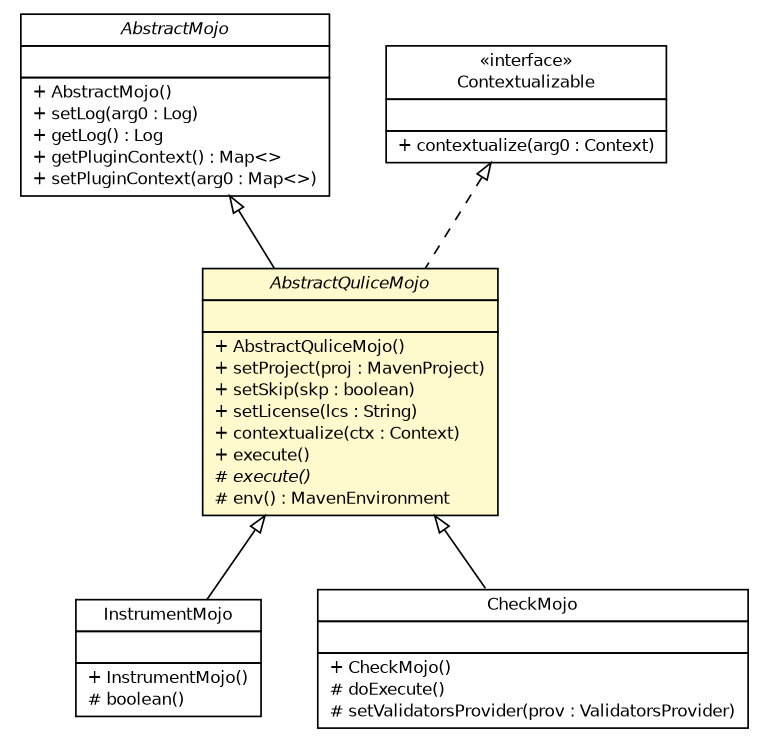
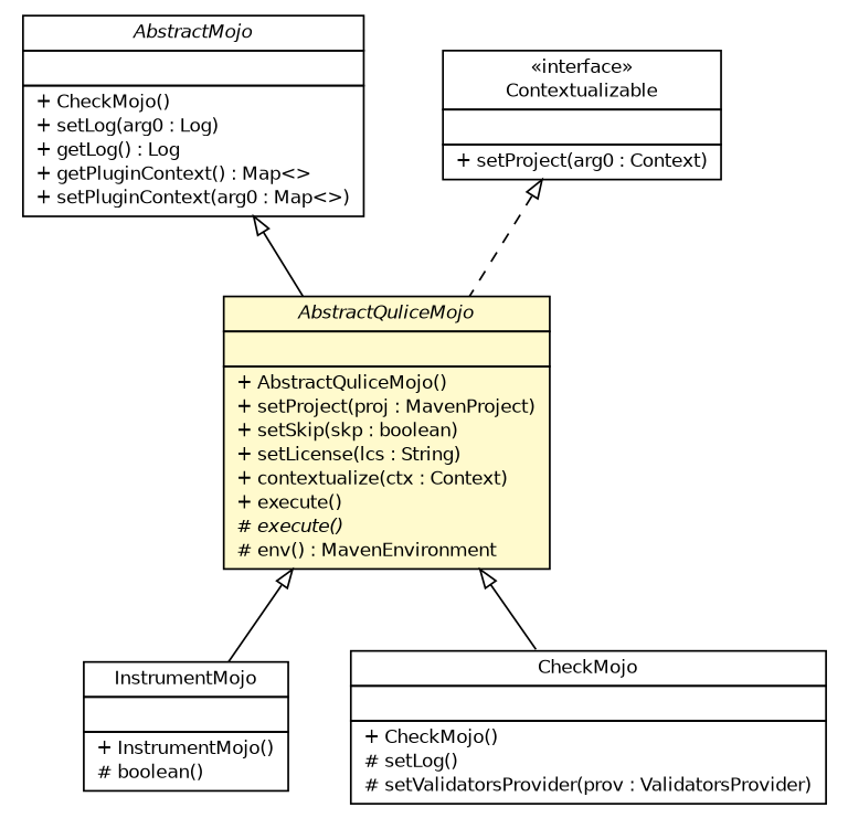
  digraph {
    nodesep=0.25
    ranksep=0.5
    node [fontcolor=black fontname=Helvetica fontsize=10.0 shape=plaintext]
    edge [arrowtail=empty dir=back fontname=Helvetica fontsize=10 headport=p labelfontname=Helvetica labelfontsize=10 tailport=p]
    n1 [label=<<table title="com.qulice.maven.InstrumentMojo" border="0" cellborder="1" cellspacing="0" cellpadding="2" port="p" href="./InstrumentMojo.html"> 		<tr><td><table border="0" cellspacing="0" cellpadding="1"> <tr><td align="center" balign="center"> InstrumentMojo </td></tr> 		</table></td></tr> 		<tr><td><table border="0" cellspacing="0" cellpadding="1"> <tr><td align="left" balign="left">  </td></tr> 		</table></td></tr> 		<tr><td><table border="0" cellspacing="0" cellpadding="1"> <tr><td align="left" balign="left"> + InstrumentMojo() </td></tr> <tr><td align="left" balign="left"> # boolean() </td></tr> 		</table></td></tr> 		</table>>]
-   n2 [label=<<table title="com.qulice.maven.CheckMojo" border="0" cellborder="1" cellspacing="0" cellpadding="2" port="p" href="./CheckMojo.html"> 		<tr><td><table border="0" cellspacing="0" cellpadding="1"> <tr><td align="center" balign="center"> CheckMojo </td></tr> 		</table></td></tr> 		<tr><td><table border="0" cellspacing="0" cellpadding="1"> <tr><td align="left" balign="left">  </td></tr> 		</table></td></tr> 		<tr><td><table border="0" cellspacing="0" cellpadding="1"> <tr><td align="left" balign="left"> + CheckMojo() </td></tr> <tr><td align="left" balign="left"> # doExecute() </td></tr> <tr><td align="left" balign="left"> # setValidatorsProvider(prov : ValidatorsProvider) </td></tr> 		</table></td></tr> 		</table>>]
+   n2 [label=<<table title="com.qulice.maven.CheckMojo" border="0" cellborder="1" cellspacing="0" cellpadding="2" port="p" href="./CheckMojo.html"> 		<tr><td><table border="0" cellspacing="0" cellpadding="1"> <tr><td align="center" balign="center"> CheckMojo </td></tr> 		</table></td></tr> 		<tr><td><table border="0" cellspacing="0" cellpadding="1"> <tr><td align="left" balign="left">  </td></tr> 		</table></td></tr> 		<tr><td><table border="0" cellspacing="0" cellpadding="1"> <tr><td align="left" balign="left"> + CheckMojo() </td></tr> <tr><td align="left" balign="left"> # setLog() </td></tr> <tr><td align="left" balign="left"> # setValidatorsProvider(prov : ValidatorsProvider) </td></tr> 		</table></td></tr> 		</table>>]
    n3 [label=<<table title="com.qulice.maven.AbstractQuliceMojo" border="0" cellborder="1" cellspacing="0" cellpadding="2" port="p" bgcolor="lemonChiffon" href="./AbstractQuliceMojo.html"> 		<tr><td><table border="0" cellspacing="0" cellpadding="1"> <tr><td align="center" balign="center"><font face="Helvetica-Oblique"> AbstractQuliceMojo </font></td></tr> 		</table></td></tr> 		<tr><td><table border="0" cellspacing="0" cellpadding="1"> <tr><td align="left" balign="left">  </td></tr> 		</table></td></tr> 		<tr><td><table border="0" cellspacing="0" cellpadding="1"> <tr><td align="left" balign="left"> + AbstractQuliceMojo() </td></tr> <tr><td align="left" balign="left"> + setProject(proj : MavenProject) </td></tr> <tr><td align="left" balign="left"> + setSkip(skp : boolean) </td></tr> <tr><td align="left" balign="left"> + setLicense(lcs : String) </td></tr> <tr><td align="left" balign="left"> + contextualize(ctx : Context) </td></tr> <tr><td align="left" balign="left"> + execute() </td></tr> <tr><td align="left" balign="left"><font face="Helvetica-Oblique" point-size="10.0"> # execute() </font></td></tr> <tr><td align="left" balign="left"> # env() : MavenEnvironment </td></tr> 		</table></td></tr> 		</table>>]
-   n4 [label=<<table title="org.apache.maven.plugin.AbstractMojo" border="0" cellborder="1" cellspacing="0" cellpadding="2" port="p" href="http://java.sun.com/j2se/1.4.2/docs/api/org/apache/maven/plugin/AbstractMojo.html"> 		<tr><td><table border="0" cellspacing="0" cellpadding="1"> <tr><td align="center" balign="center"><font face="Helvetica-Oblique"> AbstractMojo </font></td></tr> 		</table></td></tr> 		<tr><td><table border="0" cellspacing="0" cellpadding="1"> <tr><td align="left" balign="left">  </td></tr> 		</table></td></tr> 		<tr><td><table border="0" cellspacing="0" cellpadding="1"> <tr><td align="left" balign="left"> + AbstractMojo() </td></tr> <tr><td align="left" balign="left"> + setLog(arg0 : Log) </td></tr> <tr><td align="left" balign="left"> + getLog() : Log </td></tr> <tr><td align="left" balign="left"> + getPluginContext() : Map&lt;&gt; </td></tr> <tr><td align="left" balign="left"> + setPluginContext(arg0 : Map&lt;&gt;) </td></tr> 		</table></td></tr> 		</table>>]
-   n5 [label=<<table title="org.codehaus.plexus.personality.plexus.lifecycle.phase.Contextualizable" border="0" cellborder="1" cellspacing="0" cellpadding="2" port="p" href="http://java.sun.com/j2se/1.4.2/docs/api/org/codehaus/plexus/personality/plexus/lifecycle/phase/Contextualizable.html"> 		<tr><td><table border="0" cellspacing="0" cellpadding="1"> <tr><td align="center" balign="center"> &#171;interface&#187; </td></tr> <tr><td align="center" balign="center"> Contextualizable </td></tr> 		</table></td></tr> 		<tr><td><table border="0" cellspacing="0" cellpadding="1"> <tr><td align="left" balign="left">  </td></tr> 		</table></td></tr> 		<tr><td><table border="0" cellspacing="0" cellpadding="1"> <tr><td align="left" balign="left"> + contextualize(arg0 : Context) </td></tr> 		</table></td></tr> 		</table>>]
+   n4 [label=<<table title="org.apache.maven.plugin.AbstractMojo" border="0" cellborder="1" cellspacing="0" cellpadding="2" port="p" href="http://java.sun.com/j2se/1.4.2/docs/api/org/apache/maven/plugin/AbstractMojo.html"> 		<tr><td><table border="0" cellspacing="0" cellpadding="1"> <tr><td align="center" balign="center"><font face="Helvetica-Oblique"> AbstractMojo </font></td></tr> 		</table></td></tr> 		<tr><td><table border="0" cellspacing="0" cellpadding="1"> <tr><td align="left" balign="left">  </td></tr> 		</table></td></tr> 		<tr><td><table border="0" cellspacing="0" cellpadding="1"> <tr><td align="left" balign="left"> + CheckMojo() </td></tr> <tr><td align="left" balign="left"> + setLog(arg0 : Log) </td></tr> <tr><td align="left" balign="left"> + getLog() : Log </td></tr> <tr><td align="left" balign="left"> + getPluginContext() : Map&lt;&gt; </td></tr> <tr><td align="left" balign="left"> + setPluginContext(arg0 : Map&lt;&gt;) </td></tr> 		</table></td></tr> 		</table>>]
+   n5 [label=<<table title="org.codehaus.plexus.personality.plexus.lifecycle.phase.Contextualizable" border="0" cellborder="1" cellspacing="0" cellpadding="2" port="p" href="http://java.sun.com/j2se/1.4.2/docs/api/org/codehaus/plexus/personality/plexus/lifecycle/phase/Contextualizable.html"> 		<tr><td><table border="0" cellspacing="0" cellpadding="1"> <tr><td align="center" balign="center"> &#171;interface&#187; </td></tr> <tr><td align="center" balign="center"> Contextualizable </td></tr> 		</table></td></tr> 		<tr><td><table border="0" cellspacing="0" cellpadding="1"> <tr><td align="left" balign="left">  </td></tr> 		</table></td></tr> 		<tr><td><table border="0" cellspacing="0" cellpadding="1"> <tr><td align="left" balign="left"> + setProject(arg0 : Context) </td></tr> 		</table></td></tr> 		</table>>]
    n3 -> n1
    n3 -> n2
    n4 -> n3
    n5 -> n3 [style=dashed]
  }
